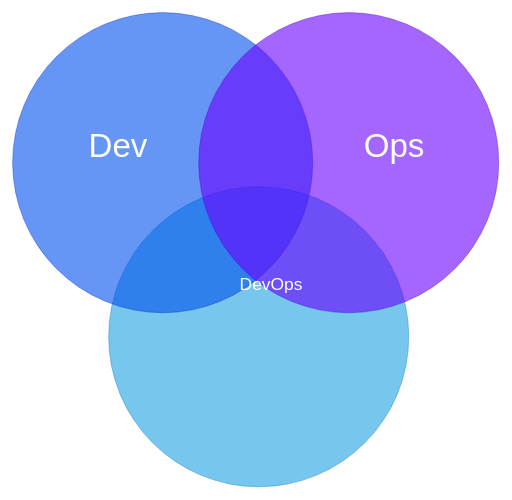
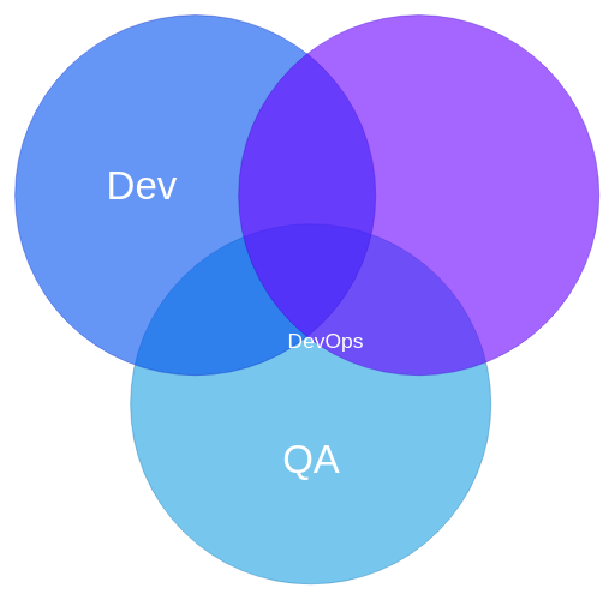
  <mxCell id="0" />
  <mxCell id="1" parent="0" />
  <mxCell id="2" value="" style="ellipse;fillColor=#1ba1e2;strokeColor=#006EAF;html=1;fontColor=#ffffff;opacity=60;aspect=fixed;" parent="1" vertex="1"><mxGeometry x="180.5" y="310.5" width="500" height="500" as="geometry" /></mxCell>
  <mxCell id="3" value="" style="ellipse;fillColor=#0050ef;opacity=60;strokeColor=#001DBC;html=1;fontColor=#ffffff;" parent="1" vertex="1"><mxGeometry x="20.5" y="20.5" width="500" height="500" as="geometry" /></mxCell>
  <mxCell id="4" value="" style="ellipse;fillColor=#6a00ff;opacity=60;strokeColor=#3700CC;html=1;fontColor=#ffffff;" parent="1" vertex="1"><mxGeometry x="330.5" y="20.5" width="500" height="500" as="geometry" /></mxCell>
- <mxCell id="5" value="Dev" style="text;fontSize=55;align=center;verticalAlign=middle;html=1;fontColor=#FFFFFF;" parent="1" vertex="1"><mxGeometry x="101" y="205.5" width="190" height="70" as="geometry" /></mxCell>
- <mxCell id="6" value="&lt;font style=&quot;font-size: 55px&quot;&gt;Ops&lt;/font&gt;" style="text;fontSize=24;align=center;verticalAlign=middle;html=1;fontColor=#FFFFFF;" parent="1" vertex="1"><mxGeometry x="561" y="205.5" width="190" height="70" as="geometry" /></mxCell>
+ <mxCell id="5" value="Dev" style="text;fontSize=55;align=center;verticalAlign=middle;html=1;fontColor=#FFFFFF;" parent="1" vertex="1"><mxGeometry x="101" y="220.5" width="190" height="70" as="geometry" /></mxCell>
+ <mxCell id="7" value="&lt;font style=&quot;font-size: 55px&quot;&gt;QA&lt;/font&gt;" style="text;fontSize=24;align=center;verticalAlign=middle;html=1;fontColor=#FFFFFF;" parent="1" vertex="1"><mxGeometry x="335.5" y="602" width="190" height="70" as="geometry" /></mxCell>
  <mxCell id="8" value="DevOps" style="text;align=center;html=1;fontColor=#FFFFFF;fontSize=29;" parent="1" vertex="1"><mxGeometry x="430.5" y="448.5" width="40" height="40" as="geometry" /></mxCell>
